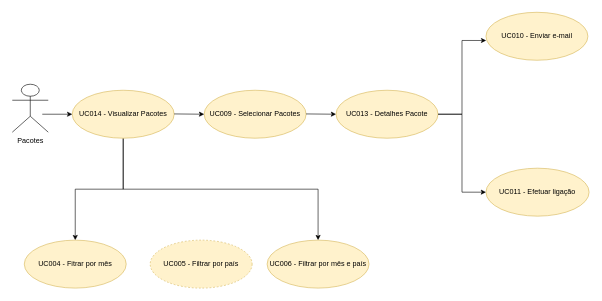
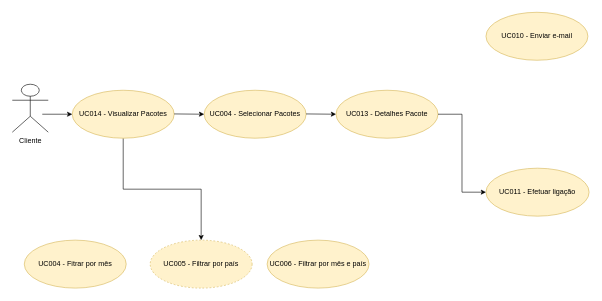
  <mxCell id="0" />
  <mxCell id="1" parent="0" />
- <mxCell id="2" value="Pacotes" style="shape=umlActor;verticalLabelPosition=bottom;labelBackgroundColor=#ffffff;verticalAlign=top;html=1;outlineConnect=0;" vertex="1" parent="1"><mxGeometry x="20" y="140" width="60" height="80" as="geometry" /></mxCell>
- <mxCell id="3" style="edgeStyle=orthogonalEdgeStyle;rounded=0;orthogonalLoop=1;jettySize=auto;html=1;exitX=0.5;exitY=1;exitDx=0;exitDy=0;entryX=0.5;entryY=0;entryDx=0;entryDy=0;" edge="1" parent="1" source="5" target="17"><mxGeometry relative="1" as="geometry" /></mxCell>
- <mxCell id="4" style="edgeStyle=orthogonalEdgeStyle;rounded=0;orthogonalLoop=1;jettySize=auto;html=1;exitX=0.5;exitY=1;exitDx=0;exitDy=0;" edge="1" parent="1" source="5" target="19"><mxGeometry relative="1" as="geometry" /></mxCell>
+ <mxCell id="2" value="Cliente" style="shape=umlActor;verticalLabelPosition=bottom;labelBackgroundColor=#ffffff;verticalAlign=top;html=1;outlineConnect=0;" vertex="1" parent="1"><mxGeometry x="20" y="140" width="60" height="80" as="geometry" /></mxCell>
+ <mxCell id="4" style="edgeStyle=orthogonalEdgeStyle;rounded=0;orthogonalLoop=1;jettySize=auto;html=1;exitX=0.5;exitY=1;exitDx=0;exitDy=0;" edge="1" parent="1" source="5" target="18"><mxGeometry relative="1" as="geometry" /></mxCell>
  <mxCell id="5" value="UC014 - Visualizar Pacotes" style="ellipse;whiteSpace=wrap;html=1;fillColor=#fff2cc;strokeColor=#d6b656;" vertex="1" parent="1"><mxGeometry x="120" y="150" width="170" height="80" as="geometry" /></mxCell>
  <mxCell id="6" value="" style="endArrow=classic;html=1;" edge="1" parent="1"><mxGeometry width="50" height="50" relative="1" as="geometry"><mxPoint x="70" y="190" as="sourcePoint" /><mxPoint x="120" y="190" as="targetPoint" /></mxGeometry></mxCell>
- <mxCell id="7" value="UC009 - Selecionar Pacotes" style="ellipse;whiteSpace=wrap;html=1;fillColor=#fff2cc;strokeColor=#d6b656;" vertex="1" parent="1"><mxGeometry x="340" y="150" width="170" height="80" as="geometry" /></mxCell>
+ <mxCell id="7" value="UC004 - Selecionar Pacotes" style="ellipse;whiteSpace=wrap;html=1;fillColor=#fff2cc;strokeColor=#d6b656;" vertex="1" parent="1"><mxGeometry x="340" y="150" width="170" height="80" as="geometry" /></mxCell>
  <mxCell id="8" value="" style="endArrow=classic;html=1;" edge="1" parent="1"><mxGeometry width="50" height="50" relative="1" as="geometry"><mxPoint x="290" y="189.5" as="sourcePoint" /><mxPoint x="340" y="190" as="targetPoint" /></mxGeometry></mxCell>
  <mxCell id="9" value="" style="endArrow=classic;html=1;" edge="1" parent="1"><mxGeometry width="50" height="50" relative="1" as="geometry"><mxPoint x="510" y="189.5" as="sourcePoint" /><mxPoint x="560" y="190" as="targetPoint" /></mxGeometry></mxCell>
- <mxCell id="10" style="edgeStyle=orthogonalEdgeStyle;rounded=0;orthogonalLoop=1;jettySize=auto;html=1;entryX=0.002;entryY=0.588;entryDx=0;entryDy=0;entryPerimeter=0;" edge="1" parent="1" source="11" target="12"><mxGeometry relative="1" as="geometry"><mxPoint x="800" y="190" as="targetPoint" /></mxGeometry></mxCell>
  <mxCell id="11" value="UC013 - Detalhes Pacote" style="ellipse;whiteSpace=wrap;html=1;fillColor=#fff2cc;strokeColor=#d6b656;" vertex="1" parent="1"><mxGeometry x="560" y="150" width="170" height="80" as="geometry" /></mxCell>
  <mxCell id="12" value="UC010 - Enviar e-mail" style="ellipse;whiteSpace=wrap;html=1;fillColor=#fff2cc;strokeColor=#d6b656;" vertex="1" parent="1"><mxGeometry x="810" y="20" width="170" height="80" as="geometry" /></mxCell>
  <mxCell id="13" value="UC011 - Efetuar ligação" style="ellipse;whiteSpace=wrap;html=1;fillColor=#fff2cc;strokeColor=#d6b656;" vertex="1" parent="1"><mxGeometry x="810" y="280" width="172" height="80" as="geometry" /></mxCell>
  <mxCell id="14" value="" style="endArrow=none;html=1;entryX=1;entryY=0.5;entryDx=0;entryDy=0;" edge="1" parent="1" target="11"><mxGeometry width="50" height="50" relative="1" as="geometry"><mxPoint x="770" y="190" as="sourcePoint" /><mxPoint x="300" y="380" as="targetPoint" /></mxGeometry></mxCell>
  <mxCell id="15" value="" style="endArrow=none;html=1;" edge="1" parent="1"><mxGeometry width="50" height="50" relative="1" as="geometry"><mxPoint x="770" y="320" as="sourcePoint" /><mxPoint x="770" y="190" as="targetPoint" /></mxGeometry></mxCell>
  <mxCell id="16" value="" style="endArrow=classic;html=1;entryX=0;entryY=0.5;entryDx=0;entryDy=0;" edge="1" parent="1" target="13"><mxGeometry width="50" height="50" relative="1" as="geometry"><mxPoint x="770" y="320" as="sourcePoint" /><mxPoint x="300" y="380" as="targetPoint" /></mxGeometry></mxCell>
  <mxCell id="17" value="UC004 - Fitrar por mês" style="ellipse;whiteSpace=wrap;html=1;fillColor=#fff2cc;strokeColor=#d6b656;" vertex="1" parent="1"><mxGeometry x="40" y="400" width="170" height="80" as="geometry" /></mxCell>
  <mxCell id="18" value="UC005 - Filtrar por país" style="ellipse;whiteSpace=wrap;html=1;fillColor=#fff2cc;strokeColor=#d6b656;dashed=1;" vertex="1" parent="1"><mxGeometry x="250" y="400" width="170" height="80" as="geometry" /></mxCell>
  <mxCell id="19" value="UC006 - Filtrar por mês e país" style="ellipse;whiteSpace=wrap;html=1;fillColor=#fff2cc;strokeColor=#d6b656;" vertex="1" parent="1"><mxGeometry x="445" y="400" width="170" height="80" as="geometry" /></mxCell>
